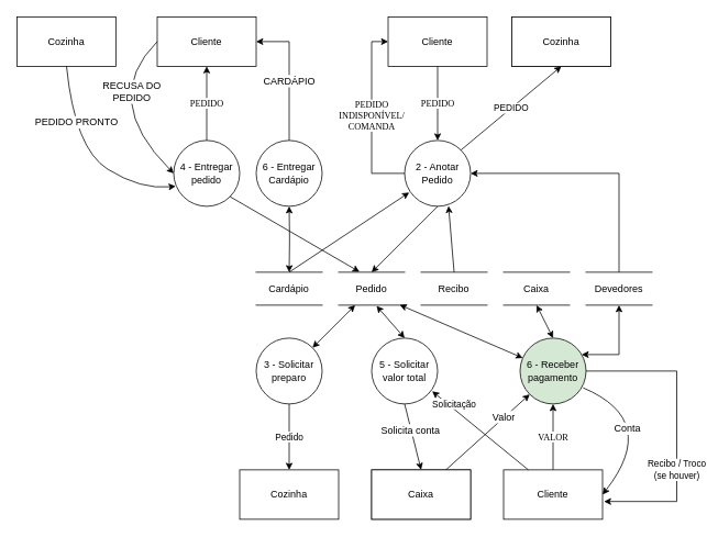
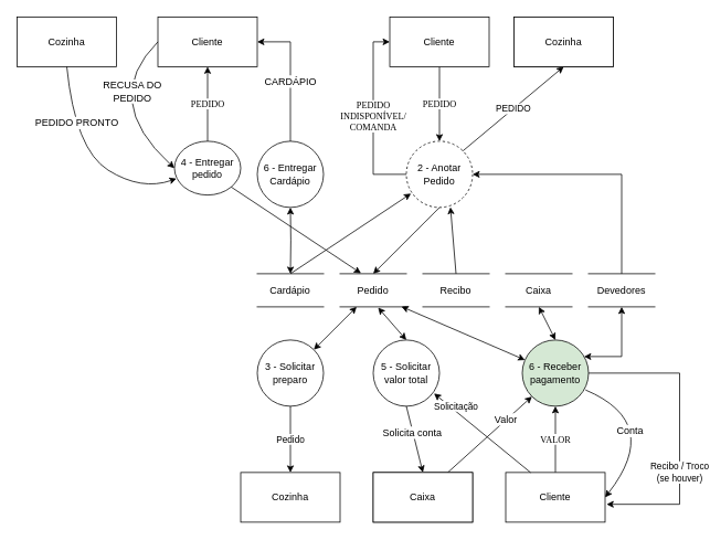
  <mxCell id="0" />
  <mxCell id="1" parent="0" />
  <mxCell id="2" style="edgeStyle=orthogonalEdgeStyle;rounded=0;orthogonalLoop=1;jettySize=auto;html=1;entryX=0.5;entryY=1;entryDx=0;entryDy=0;startArrow=classic;startFill=1;" parent="1" target="23" edge="1"><mxGeometry relative="1" as="geometry"><mxPoint x="350" y="330" as="sourcePoint" /></mxGeometry></mxCell>
  <mxCell id="3" value="PEDIDO" style="edgeStyle=orthogonalEdgeStyle;rounded=0;orthogonalLoop=1;jettySize=auto;html=1;entryX=0.5;entryY=0;entryDx=0;entryDy=0;fontFamily=Verdana;" parent="1" source="4" target="6" edge="1"><mxGeometry relative="1" as="geometry" /></mxCell>
  <mxCell id="4" value="Cliente" style="rounded=0;whiteSpace=wrap;html=1;" parent="1" vertex="1"><mxGeometry x="470" y="20" width="120" height="60" as="geometry" /></mxCell>
  <mxCell id="5" value="&lt;div&gt;PEDIDO &lt;br&gt;&lt;/div&gt;&lt;div&gt;INDISPONÍVEL/&lt;/div&gt;&lt;div&gt;COMANDA&lt;br&gt;&lt;/div&gt;" style="edgeStyle=orthogonalEdgeStyle;rounded=0;orthogonalLoop=1;jettySize=auto;html=1;entryX=0;entryY=0.5;entryDx=0;entryDy=0;fontColor=#000000;fontFamily=Verdana;" parent="1" source="6" target="4" edge="1"><mxGeometry relative="1" as="geometry"><Array as="points"><mxPoint x="450" y="210" /><mxPoint x="450" y="50" /></Array></mxGeometry></mxCell>
- <mxCell id="6" value="2 - Anotar Pedido" style="ellipse;whiteSpace=wrap;html=1;aspect=fixed;" parent="1" vertex="1"><mxGeometry x="490" y="170" width="80" height="80" as="geometry" /></mxCell>
+ <mxCell id="6" value="2 - Anotar Pedido" style="ellipse;whiteSpace=wrap;html=1;aspect=fixed;dashed=1;" parent="1" vertex="1"><mxGeometry x="490" y="170" width="80" height="80" as="geometry" /></mxCell>
  <mxCell id="7" value="" style="endArrow=classic;html=1;entryX=0.07;entryY=0.79;entryDx=0;entryDy=0;entryPerimeter=0;" parent="1" target="6" edge="1"><mxGeometry width="50" height="50" relative="1" as="geometry"><mxPoint x="350" y="330" as="sourcePoint" /><mxPoint x="360" y="280" as="targetPoint" /></mxGeometry></mxCell>
  <mxCell id="8" value="&lt;font face=&quot;Verdana&quot;&gt;PEDIDO&lt;/font&gt;" style="edgeStyle=orthogonalEdgeStyle;rounded=0;orthogonalLoop=1;jettySize=auto;html=1;entryX=0.5;entryY=1;entryDx=0;entryDy=0;" parent="1" source="9" target="10" edge="1"><mxGeometry relative="1" as="geometry" /></mxCell>
- <mxCell id="9" value="4 - Entregar pedido" style="ellipse;whiteSpace=wrap;html=1;aspect=fixed;" parent="1" vertex="1"><mxGeometry x="210" y="170" width="80" height="80" as="geometry" /></mxCell>
+ <mxCell id="9" value="4 - Entregar pedido" style="ellipse;whiteSpace=wrap;html=1;aspect=fixed;" parent="1" vertex="1"><mxGeometry x="210" y="170" width="80" height="65" as="geometry" /></mxCell>
  <mxCell id="10" value="Cliente" style="rounded=0;whiteSpace=wrap;html=1;" parent="1" vertex="1"><mxGeometry x="190" y="20" width="120" height="60" as="geometry" /></mxCell>
  <mxCell id="11" value="VALOR" style="edgeStyle=orthogonalEdgeStyle;rounded=0;orthogonalLoop=1;jettySize=auto;html=1;entryX=0.5;entryY=1;entryDx=0;entryDy=0;fontFamily=Verdana;" parent="1" source="12" target="15" edge="1"><mxGeometry relative="1" as="geometry" /></mxCell>
  <mxCell id="12" value="Cliente" style="rounded=0;whiteSpace=wrap;html=1;" parent="1" vertex="1"><mxGeometry x="610" y="570" width="120" height="60" as="geometry" /></mxCell>
  <mxCell id="13" style="edgeStyle=orthogonalEdgeStyle;rounded=0;orthogonalLoop=1;jettySize=auto;html=1;startArrow=classic;startFill=1;" parent="1" source="15" edge="1"><mxGeometry relative="1" as="geometry"><mxPoint x="750" y="370" as="targetPoint" /><Array as="points"><mxPoint x="750" y="430" /></Array></mxGeometry></mxCell>
  <mxCell id="14" value="Recibo / Troco&lt;br&gt;(se houver)" style="edgeStyle=orthogonalEdgeStyle;rounded=0;orthogonalLoop=1;jettySize=auto;html=1;entryX=1.015;entryY=0.64;entryDx=0;entryDy=0;entryPerimeter=0;" parent="1" source="15" target="12" edge="1"><mxGeometry x="0.29" relative="1" as="geometry"><Array as="points"><mxPoint x="820" y="450" /><mxPoint x="820" y="608" /></Array><mxPoint as="offset" /></mxGeometry></mxCell>
  <mxCell id="15" value="&lt;div&gt;6 - Receber&lt;/div&gt;&lt;div&gt;pagamento&lt;br&gt;&lt;/div&gt;" style="ellipse;whiteSpace=wrap;html=1;aspect=fixed;fillColor=#d5e8d4;" parent="1" vertex="1"><mxGeometry x="630" y="410" width="80" height="80" as="geometry" /></mxCell>
  <mxCell id="16" value="" style="endArrow=classic;html=1;exitX=0.926;exitY=0.991;exitDx=0;exitDy=0;exitPerimeter=0;startArrow=classic;startFill=1;" parent="1" target="15" edge="1"><mxGeometry width="50" height="50" relative="1" as="geometry"><mxPoint x="484.08" y="369.64" as="sourcePoint" /><mxPoint x="670" y="384" as="targetPoint" /></mxGeometry></mxCell>
  <mxCell id="17" value="" style="endArrow=classic;html=1;fontFamily=Verdana;fontColor=#000000;exitX=0.5;exitY=1;exitDx=0;exitDy=0;entryX=0.5;entryY=0;entryDx=0;entryDy=0;" parent="1" source="6" edge="1"><mxGeometry width="50" height="50" relative="1" as="geometry"><mxPoint x="560" y="260" as="sourcePoint" /><mxPoint x="450" y="330" as="targetPoint" /></mxGeometry></mxCell>
  <mxCell id="18" value="" style="endArrow=classic;html=1;fontFamily=Verdana;fontColor=#000000;entryX=0.666;entryY=0.995;entryDx=0;entryDy=0;entryPerimeter=0;" parent="1" target="6" edge="1"><mxGeometry width="50" height="50" relative="1" as="geometry"><mxPoint x="550" y="330" as="sourcePoint" /><mxPoint x="444" y="233" as="targetPoint" /></mxGeometry></mxCell>
  <mxCell id="19" style="edgeStyle=orthogonalEdgeStyle;rounded=0;orthogonalLoop=1;jettySize=auto;html=1;entryX=1;entryY=0.5;entryDx=0;entryDy=0;" parent="1" target="6" edge="1"><mxGeometry relative="1" as="geometry"><mxPoint x="750" y="330" as="sourcePoint" /><Array as="points"><mxPoint x="750" y="210" /></Array></mxGeometry></mxCell>
  <mxCell id="20" value="" style="endArrow=classic;html=1;exitX=0.5;exitY=0;exitDx=0;exitDy=0;startArrow=classic;startFill=1;" parent="1" source="15" edge="1"><mxGeometry width="50" height="50" relative="1" as="geometry"><mxPoint x="615" y="432" as="sourcePoint" /><mxPoint x="650" y="370" as="targetPoint" /></mxGeometry></mxCell>
  <mxCell id="21" style="edgeStyle=orthogonalEdgeStyle;rounded=0;orthogonalLoop=1;jettySize=auto;html=1;entryX=1;entryY=0.5;entryDx=0;entryDy=0;" parent="1" source="23" target="10" edge="1"><mxGeometry relative="1" as="geometry" /></mxCell>
  <mxCell id="22" value="CARDÁPIO" style="text;html=1;align=center;verticalAlign=middle;resizable=0;points=[];labelBackgroundColor=#ffffff;" parent="21" vertex="1" connectable="0"><mxGeometry x="-0.093" y="1" relative="1" as="geometry"><mxPoint as="offset" /></mxGeometry></mxCell>
  <mxCell id="23" value="6 - Entregar&lt;br&gt;Cardápio" style="ellipse;whiteSpace=wrap;html=1;aspect=fixed;" parent="1" vertex="1"><mxGeometry x="310" y="170" width="80" height="80" as="geometry" /></mxCell>
  <mxCell id="24" value="Cozinha" style="rounded=0;whiteSpace=wrap;html=1;" parent="1" vertex="1"><mxGeometry x="620" y="20" width="120" height="60" as="geometry" /></mxCell>
  <mxCell id="25" value="PEDIDO" style="endArrow=classic;html=1;entryX=0.5;entryY=1;entryDx=0;entryDy=0;exitX=1;exitY=0;exitDx=0;exitDy=0;" parent="1" source="6" target="24" edge="1"><mxGeometry width="50" height="50" relative="1" as="geometry"><mxPoint x="560" y="180" as="sourcePoint" /><mxPoint x="610" y="130" as="targetPoint" /></mxGeometry></mxCell>
  <mxCell id="26" value="" style="curved=1;endArrow=classic;html=1;exitX=0;exitY=0.5;exitDx=0;exitDy=0;entryX=0;entryY=0.5;entryDx=0;entryDy=0;" parent="1" source="10" target="9" edge="1"><mxGeometry width="50" height="50" relative="1" as="geometry"><mxPoint x="70" y="120" as="sourcePoint" /><mxPoint x="120" y="70" as="targetPoint" /><Array as="points"><mxPoint x="120" y="120" /></Array></mxGeometry></mxCell>
  <mxCell id="27" value="RECUSA DO&lt;br&gt;PEDIDO" style="text;html=1;align=center;verticalAlign=middle;resizable=0;points=[];labelBackgroundColor=#ffffff;" parent="26" vertex="1" connectable="0"><mxGeometry x="-0.423" y="20" relative="1" as="geometry"><mxPoint as="offset" /></mxGeometry></mxCell>
  <mxCell id="28" value="Cozinha" style="rounded=0;whiteSpace=wrap;html=1;" parent="1" vertex="1"><mxGeometry x="20" y="20" width="120" height="60" as="geometry" /></mxCell>
  <mxCell id="29" value="" style="curved=1;endArrow=classic;html=1;exitX=0.5;exitY=1;exitDx=0;exitDy=0;entryX=0.03;entryY=0.695;entryDx=0;entryDy=0;entryPerimeter=0;" parent="1" source="28" target="9" edge="1"><mxGeometry width="50" height="50" relative="1" as="geometry"><mxPoint x="40" y="200" as="sourcePoint" /><mxPoint x="90" y="150" as="targetPoint" /><Array as="points"><mxPoint x="90" y="180" /><mxPoint x="170" y="230" /></Array></mxGeometry></mxCell>
  <mxCell id="30" value="PEDIDO PRONTO" style="text;html=1;align=center;verticalAlign=middle;resizable=0;points=[];labelBackgroundColor=#ffffff;" parent="29" vertex="1" connectable="0"><mxGeometry x="-0.429" y="5" relative="1" as="geometry"><mxPoint as="offset" /></mxGeometry></mxCell>
  <mxCell id="31" value="" style="endArrow=classic;html=1;entryX=0.316;entryY=-0.012;entryDx=0;entryDy=0;entryPerimeter=0;exitX=1;exitY=1;exitDx=0;exitDy=0;" parent="1" source="9" edge="1"><mxGeometry width="50" height="50" relative="1" as="geometry"><mxPoint x="260" y="310" as="sourcePoint" /><mxPoint x="435.28" y="329.52" as="targetPoint" /></mxGeometry></mxCell>
  <mxCell id="32" value="Pedido" style="edgeStyle=orthogonalEdgeStyle;rounded=0;orthogonalLoop=1;jettySize=auto;html=1;entryX=0.5;entryY=0;entryDx=0;entryDy=0;" parent="1" source="33" target="35" edge="1"><mxGeometry relative="1" as="geometry" /></mxCell>
  <mxCell id="33" value="3 - Solicitar&lt;br&gt;preparo" style="ellipse;whiteSpace=wrap;html=1;aspect=fixed;" parent="1" vertex="1"><mxGeometry x="310" y="410" width="80" height="80" as="geometry" /></mxCell>
  <mxCell id="34" value="" style="endArrow=classic;startArrow=classic;html=1;exitX=1;exitY=0;exitDx=0;exitDy=0;" parent="1" source="33" edge="1"><mxGeometry width="50" height="50" relative="1" as="geometry"><mxPoint x="380" y="420" as="sourcePoint" /><mxPoint x="430" y="370" as="targetPoint" /></mxGeometry></mxCell>
  <mxCell id="35" value="Cozinha" style="rounded=0;whiteSpace=wrap;html=1;" parent="1" vertex="1"><mxGeometry x="290" y="570" width="120" height="60" as="geometry" /></mxCell>
  <mxCell id="36" value="5 - Solicitar&lt;br&gt;valor total" style="ellipse;whiteSpace=wrap;html=1;aspect=fixed;" parent="1" vertex="1"><mxGeometry x="450" y="410" width="80" height="80" as="geometry" /></mxCell>
  <mxCell id="37" value="" style="endArrow=classic;startArrow=classic;html=1;entryX=0.574;entryY=1.022;entryDx=0;entryDy=0;entryPerimeter=0;exitX=0.5;exitY=0;exitDx=0;exitDy=0;" parent="1" source="36" edge="1"><mxGeometry width="50" height="50" relative="1" as="geometry"><mxPoint x="420" y="440" as="sourcePoint" /><mxPoint x="455.92" y="370.88" as="targetPoint" /></mxGeometry></mxCell>
  <mxCell id="38" value="" style="curved=1;endArrow=classic;html=1;exitX=0.954;exitY=0.754;exitDx=0;exitDy=0;entryX=1;entryY=0.5;entryDx=0;entryDy=0;exitPerimeter=0;" parent="1" source="15" target="12" edge="1"><mxGeometry width="50" height="50" relative="1" as="geometry"><mxPoint x="820" y="460" as="sourcePoint" /><mxPoint x="800" y="610" as="targetPoint" /><Array as="points"><mxPoint x="800" y="510" /></Array></mxGeometry></mxCell>
  <mxCell id="39" value="Conta" style="text;html=1;align=center;verticalAlign=middle;resizable=0;points=[];labelBackgroundColor=#ffffff;" parent="38" vertex="1" connectable="0"><mxGeometry x="-0.385" y="23" relative="1" as="geometry"><mxPoint x="-16.24" y="45.04" as="offset" /></mxGeometry></mxCell>
  <mxCell id="40" value="Caixa" style="rounded=0;whiteSpace=wrap;html=1;" parent="1" vertex="1"><mxGeometry x="450" y="570" width="120" height="60" as="geometry" /></mxCell>
  <mxCell id="41" value="Solicitação" style="endArrow=classic;html=1;exitX=0.25;exitY=0;exitDx=0;exitDy=0;entryX=0.918;entryY=0.807;entryDx=0;entryDy=0;entryPerimeter=0;" parent="1" source="12" target="36" edge="1"><mxGeometry x="0.597" y="-5" width="50" height="50" relative="1" as="geometry"><mxPoint x="540" y="490" as="sourcePoint" /><mxPoint x="590" y="440" as="targetPoint" /><mxPoint as="offset" /></mxGeometry></mxCell>
  <mxCell id="42" value="" style="endArrow=classic;html=1;exitX=0.5;exitY=1;exitDx=0;exitDy=0;entryX=0.5;entryY=0;entryDx=0;entryDy=0;" parent="1" source="36" target="40" edge="1"><mxGeometry width="50" height="50" relative="1" as="geometry"><mxPoint x="580" y="500" as="sourcePoint" /><mxPoint x="630" y="450" as="targetPoint" /></mxGeometry></mxCell>
  <mxCell id="43" value="Solicita conta" style="text;html=1;align=center;verticalAlign=middle;resizable=0;points=[];labelBackgroundColor=#ffffff;" parent="42" vertex="1" connectable="0"><mxGeometry x="-0.234" y="-1" relative="1" as="geometry"><mxPoint as="offset" /></mxGeometry></mxCell>
  <mxCell id="44" value="" style="endArrow=classic;html=1;entryX=0;entryY=1;entryDx=0;entryDy=0;" parent="1" target="15" edge="1"><mxGeometry width="50" height="50" relative="1" as="geometry"><mxPoint x="540" y="570" as="sourcePoint" /><mxPoint x="590" y="520" as="targetPoint" /></mxGeometry></mxCell>
  <mxCell id="45" value="Valor" style="text;html=1;align=center;verticalAlign=middle;resizable=0;points=[];labelBackgroundColor=#ffffff;" parent="44" vertex="1" connectable="0"><mxGeometry x="0.385" y="1" relative="1" as="geometry"><mxPoint as="offset" /></mxGeometry></mxCell>
  <mxCell id="46" value="Caixa" style="shape=partialRectangle;whiteSpace=wrap;html=1;left=0;right=0;fillColor=none;" vertex="1" parent="1"><mxGeometry x="610" y="330" width="80" height="40" as="geometry" /></mxCell>
  <mxCell id="47" value="Recibo" style="shape=partialRectangle;whiteSpace=wrap;html=1;left=0;right=0;fillColor=none;" vertex="1" parent="1"><mxGeometry x="510" y="330" width="80" height="40" as="geometry" /></mxCell>
  <mxCell id="48" value="Pedido" style="shape=partialRectangle;whiteSpace=wrap;html=1;left=0;right=0;fillColor=none;" vertex="1" parent="1"><mxGeometry x="410" y="330" width="80" height="40" as="geometry" /></mxCell>
  <mxCell id="49" value="Cardápio" style="shape=partialRectangle;whiteSpace=wrap;html=1;left=0;right=0;fillColor=none;" vertex="1" parent="1"><mxGeometry x="310" y="330" width="80" height="40" as="geometry" /></mxCell>
  <mxCell id="50" value="Devedores" style="shape=partialRectangle;whiteSpace=wrap;html=1;left=0;right=0;fillColor=none;" vertex="1" parent="1"><mxGeometry x="710" y="330" width="80" height="40" as="geometry" /></mxCell>
  <mxCell id="51" value="Cozinha" style="rounded=0;whiteSpace=wrap;html=1;" vertex="1" parent="1"><mxGeometry x="620" y="20" width="120" height="60" as="geometry" /></mxCell>
  <mxCell id="52" value="Caixa" style="rounded=0;whiteSpace=wrap;html=1;" vertex="1" parent="1"><mxGeometry x="450" y="570" width="120" height="60" as="geometry" /></mxCell>
